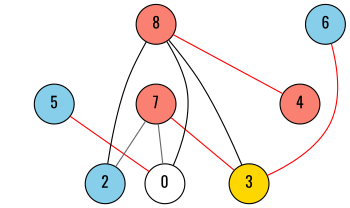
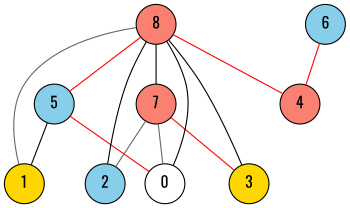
  graph {
    fontname=Oswald
    node [fillcolor=skyblue fontname=Oswald shape=circle style=filled]
    edge [color=red fontname=Oswald]
    0 [fillcolor=white]
    5
+   1 [fillcolor=gold]
    3 [fillcolor=gold]
    6
    7 [fillcolor=salmon]
    2
    4 [fillcolor=salmon]
    8 [fillcolor=salmon]
    5 -- 0
-   6 -- 3
+   5 -- 1 [color=black]
+   6 -- 4
    7 -- 0 [color=gray40]
    7 -- 3
    7 -- 2 [color=gray40]
    8 -- 0 [color=black]
+   8 -- 5
+   8 -- 1 [color=gray40]
    8 -- 3 [color=black]
+   8 -- 7 [color=black]
    8 -- 2 [color=black]
    8 -- 4
  }
